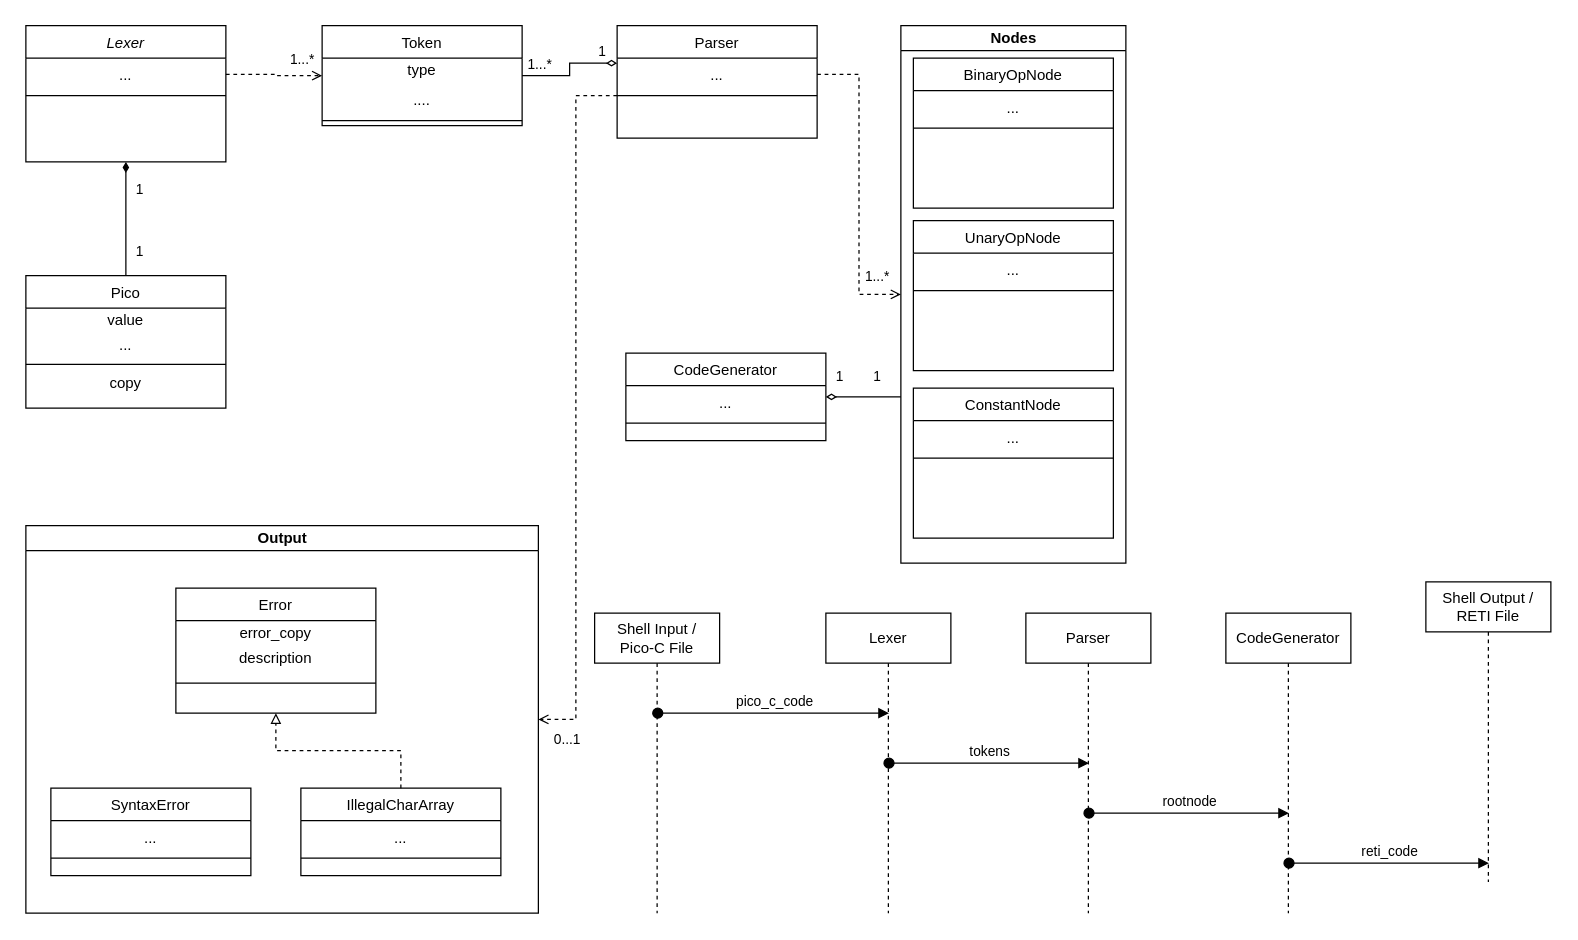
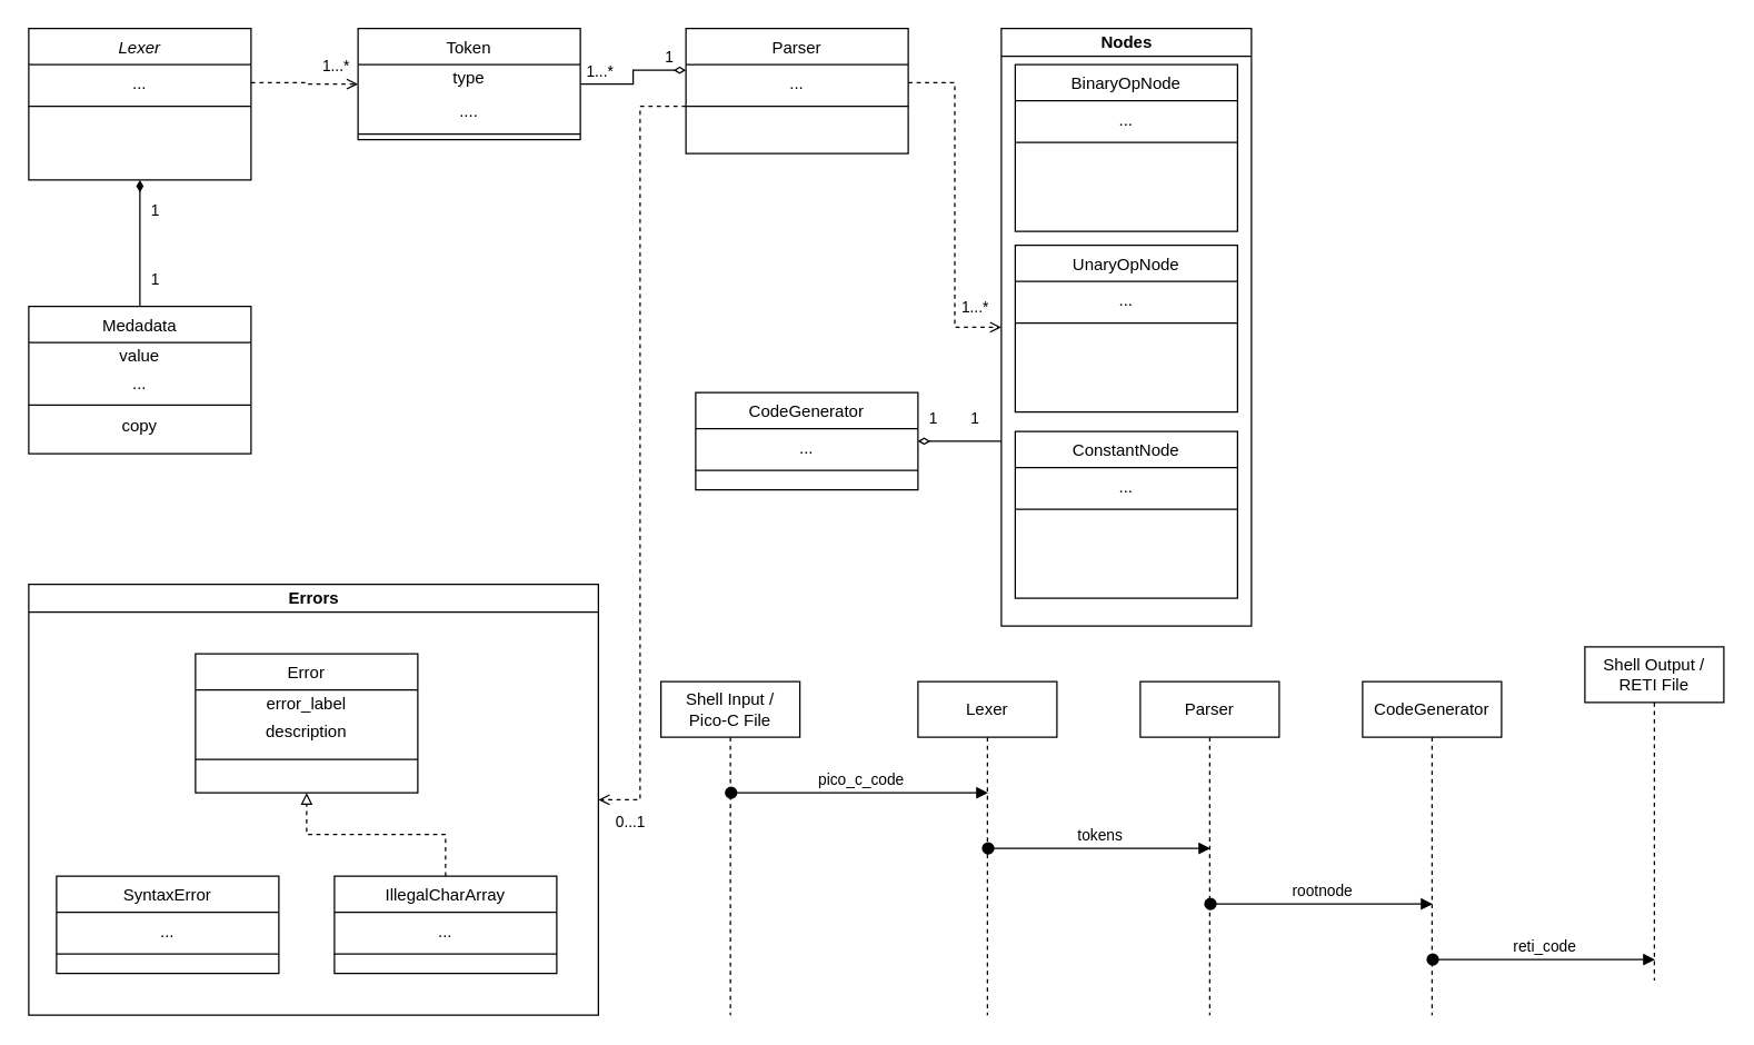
  <mxCell id="0" />
  <mxCell id="1" parent="0" />
  <mxCell id="2" value="Lexer" style="swimlane;fontStyle=2;align=center;verticalAlign=top;childLayout=stackLayout;horizontal=1;startSize=26;horizontalStack=0;resizeParent=1;resizeLast=0;collapsible=1;marginBottom=0;rounded=0;shadow=0;strokeWidth=1;" parent="1" vertex="1"><mxGeometry x="20" y="20" width="160" height="109" as="geometry"><mxRectangle x="230" y="140" width="160" height="26" as="alternateBounds" /></mxGeometry></mxCell>
  <mxCell id="3" value="..." style="text;align=center;verticalAlign=top;spacingLeft=4;spacingRight=4;overflow=hidden;rotatable=0;points=[[0,0.5],[1,0.5]];portConstraint=eastwest;rounded=0;shadow=0;html=0;" parent="2" vertex="1"><mxGeometry y="26" width="160" height="26" as="geometry" /></mxCell>
  <mxCell id="4" value="" style="line;html=1;strokeWidth=1;align=left;verticalAlign=middle;spacingTop=-1;spacingLeft=3;spacingRight=3;rotatable=0;labelPosition=right;points=[];portConstraint=eastwest;" parent="2" vertex="1"><mxGeometry y="52" width="160" height="8" as="geometry" /></mxCell>
  <mxCell id="5" value="Token" style="swimlane;fontStyle=0;align=center;verticalAlign=top;childLayout=stackLayout;horizontal=1;startSize=26;horizontalStack=0;resizeParent=1;resizeLast=0;collapsible=1;marginBottom=0;rounded=0;shadow=0;strokeWidth=1;" parent="1" vertex="1"><mxGeometry x="257" y="20" width="160" height="80" as="geometry"><mxRectangle x="130" y="380" width="160" height="26" as="alternateBounds" /></mxGeometry></mxCell>
  <mxCell id="6" value="type" style="text;html=1;strokeColor=none;fillColor=none;align=center;verticalAlign=middle;whiteSpace=wrap;rounded=0;" parent="5" vertex="1"><mxGeometry y="26" width="160" height="20" as="geometry" /></mxCell>
  <mxCell id="7" value="...." style="text;align=center;verticalAlign=top;spacingLeft=4;spacingRight=4;overflow=hidden;rotatable=0;points=[[0,0.5],[1,0.5]];portConstraint=eastwest;" parent="5" vertex="1"><mxGeometry y="46" width="160" height="26" as="geometry" /></mxCell>
  <mxCell id="8" value="" style="line;html=1;strokeWidth=1;align=left;verticalAlign=middle;spacingTop=-1;spacingLeft=3;spacingRight=3;rotatable=0;labelPosition=right;points=[];portConstraint=eastwest;" parent="5" vertex="1"><mxGeometry y="72" width="160" height="8" as="geometry" /></mxCell>
- <mxCell id="9" value="Pico" style="swimlane;fontStyle=0;align=center;verticalAlign=top;childLayout=stackLayout;horizontal=1;startSize=26;horizontalStack=0;resizeParent=1;resizeLast=0;collapsible=1;marginBottom=0;rounded=0;shadow=0;strokeWidth=1;" parent="1" vertex="1"><mxGeometry x="20" y="220" width="160" height="106" as="geometry"><mxRectangle x="340" y="380" width="170" height="26" as="alternateBounds" /></mxGeometry></mxCell>
+ <mxCell id="9" value="Medadata" style="swimlane;fontStyle=0;align=center;verticalAlign=top;childLayout=stackLayout;horizontal=1;startSize=26;horizontalStack=0;resizeParent=1;resizeLast=0;collapsible=1;marginBottom=0;rounded=0;shadow=0;strokeWidth=1;" parent="1" vertex="1"><mxGeometry x="20" y="220" width="160" height="106" as="geometry"><mxRectangle x="340" y="380" width="170" height="26" as="alternateBounds" /></mxGeometry></mxCell>
  <mxCell id="10" value="value" style="text;html=1;strokeColor=none;fillColor=none;align=center;verticalAlign=middle;whiteSpace=wrap;rounded=0;" parent="9" vertex="1"><mxGeometry y="26" width="160" height="20" as="geometry" /></mxCell>
  <mxCell id="11" value="..." style="text;html=1;strokeColor=none;fillColor=none;align=center;verticalAlign=middle;whiteSpace=wrap;rounded=0;" parent="9" vertex="1"><mxGeometry y="46" width="160" height="20" as="geometry" /></mxCell>
  <mxCell id="12" value="" style="line;html=1;strokeWidth=1;align=left;verticalAlign=middle;spacingTop=-1;spacingLeft=3;spacingRight=3;rotatable=0;labelPosition=right;points=[];portConstraint=eastwest;" parent="9" vertex="1"><mxGeometry y="66" width="160" height="10" as="geometry" /></mxCell>
  <mxCell id="13" value="copy" style="text;html=1;strokeColor=none;fillColor=none;align=center;verticalAlign=middle;whiteSpace=wrap;rounded=0;" parent="9" vertex="1"><mxGeometry y="76" width="160" height="20" as="geometry" /></mxCell>
  <mxCell id="14" value="Parser" style="swimlane;fontStyle=0;align=center;verticalAlign=top;childLayout=stackLayout;horizontal=1;startSize=26;horizontalStack=0;resizeParent=1;resizeLast=0;collapsible=1;marginBottom=0;rounded=0;shadow=0;strokeWidth=1;" parent="1" vertex="1"><mxGeometry x="493" y="20" width="160" height="90" as="geometry"><mxRectangle x="550" y="140" width="160" height="26" as="alternateBounds" /></mxGeometry></mxCell>
  <mxCell id="15" value="..." style="text;align=center;verticalAlign=top;spacingLeft=4;spacingRight=4;overflow=hidden;rotatable=0;points=[[0,0.5],[1,0.5]];portConstraint=eastwest;" parent="14" vertex="1"><mxGeometry y="26" width="160" height="26" as="geometry" /></mxCell>
  <mxCell id="16" value="" style="line;html=1;strokeWidth=1;align=left;verticalAlign=middle;spacingTop=-1;spacingLeft=3;spacingRight=3;rotatable=0;labelPosition=right;points=[];portConstraint=eastwest;" parent="14" vertex="1"><mxGeometry y="52" width="160" height="8" as="geometry" /></mxCell>
  <mxCell id="17" value="" style="edgeStyle=orthogonalEdgeStyle;rounded=0;orthogonalLoop=1;jettySize=auto;html=1;endArrow=none;endFill=0;startArrow=diamondThin;startFill=1;" parent="1" source="2" target="9" edge="1"><mxGeometry x="40" y="56" as="geometry"><Array as="points" /></mxGeometry></mxCell>
  <mxCell id="18" value="1" style="edgeLabel;html=1;align=center;verticalAlign=middle;resizable=0;points=[];" parent="17" vertex="1" connectable="0"><mxGeometry relative="1" as="geometry"><mxPoint x="10" y="-25" as="offset" /></mxGeometry></mxCell>
  <mxCell id="19" value="1" style="edgeLabel;html=1;align=center;verticalAlign=middle;resizable=0;points=[];" parent="17" vertex="1" connectable="0"><mxGeometry relative="1" as="geometry"><mxPoint x="10" y="25" as="offset" /></mxGeometry></mxCell>
  <mxCell id="20" value="CodeGenerator" style="swimlane;fontStyle=0;align=center;verticalAlign=top;childLayout=stackLayout;horizontal=1;startSize=26;horizontalStack=0;resizeParent=1;resizeLast=0;collapsible=1;marginBottom=0;rounded=0;shadow=0;strokeWidth=1;" parent="1" vertex="1"><mxGeometry x="500" y="282" width="160" height="70" as="geometry"><mxRectangle x="550" y="140" width="160" height="26" as="alternateBounds" /></mxGeometry></mxCell>
  <mxCell id="21" value="..." style="text;align=center;verticalAlign=top;spacingLeft=4;spacingRight=4;overflow=hidden;rotatable=0;points=[[0,0.5],[1,0.5]];portConstraint=eastwest;" parent="20" vertex="1"><mxGeometry y="26" width="160" height="26" as="geometry" /></mxCell>
  <mxCell id="22" value="" style="line;html=1;strokeWidth=1;align=left;verticalAlign=middle;spacingTop=-1;spacingLeft=3;spacingRight=3;rotatable=0;labelPosition=right;points=[];portConstraint=eastwest;" parent="20" vertex="1"><mxGeometry y="52" width="160" height="8" as="geometry" /></mxCell>
  <mxCell id="23" style="edgeStyle=orthogonalEdgeStyle;rounded=0;orthogonalLoop=1;jettySize=auto;html=1;endArrow=none;endFill=0;startArrow=diamondThin;startFill=0;" parent="1" source="14" target="5" edge="1"><mxGeometry x="40" y="56" as="geometry"><Array as="points"><mxPoint x="455" y="50" /><mxPoint x="455" y="60" /></Array></mxGeometry></mxCell>
  <mxCell id="24" value="1" style="edgeLabel;html=1;align=center;verticalAlign=middle;resizable=0;points=[];" parent="23" vertex="1" connectable="0"><mxGeometry relative="1" as="geometry"><mxPoint x="25" y="-15" as="offset" /></mxGeometry></mxCell>
  <mxCell id="25" value="1...*" style="edgeLabel;html=1;align=center;verticalAlign=middle;resizable=0;points=[];" parent="23" vertex="1" connectable="0"><mxGeometry relative="1" as="geometry"><mxPoint x="-25" y="-5" as="offset" /></mxGeometry></mxCell>
  <mxCell id="26" value="Nodes" style="swimlane;html=1;startSize=20;horizontal=1;containerType=tree;newEdgeStyle={&quot;edgeStyle&quot;:&quot;elbowEdgeStyle&quot;,&quot;startArrow&quot;:&quot;none&quot;,&quot;endArrow&quot;:&quot;none&quot;};" parent="1" vertex="1"><mxGeometry x="720" y="20" width="180" height="430" as="geometry" /></mxCell>
  <mxCell id="27" value="BinaryOpNode" style="swimlane;fontStyle=0;align=center;verticalAlign=top;childLayout=stackLayout;horizontal=1;startSize=26;horizontalStack=0;resizeParent=1;resizeLast=0;collapsible=1;marginBottom=0;rounded=0;shadow=0;strokeWidth=1;" parent="26" vertex="1"><mxGeometry x="10" y="26" width="160" height="120" as="geometry"><mxRectangle x="550" y="140" width="160" height="26" as="alternateBounds" /></mxGeometry></mxCell>
  <mxCell id="28" value="..." style="text;align=center;verticalAlign=top;spacingLeft=4;spacingRight=4;overflow=hidden;rotatable=0;points=[[0,0.5],[1,0.5]];portConstraint=eastwest;" parent="27" vertex="1"><mxGeometry y="26" width="160" height="26" as="geometry" /></mxCell>
  <mxCell id="29" value="" style="line;html=1;strokeWidth=1;align=left;verticalAlign=middle;spacingTop=-1;spacingLeft=3;spacingRight=3;rotatable=0;labelPosition=right;points=[];portConstraint=eastwest;" parent="27" vertex="1"><mxGeometry y="52" width="160" height="8" as="geometry" /></mxCell>
  <mxCell id="30" value="UnaryOpNode" style="swimlane;fontStyle=0;align=center;verticalAlign=top;childLayout=stackLayout;horizontal=1;startSize=26;horizontalStack=0;resizeParent=1;resizeLast=0;collapsible=1;marginBottom=0;rounded=0;shadow=0;strokeWidth=1;" parent="26" vertex="1"><mxGeometry x="10" y="156" width="160" height="120" as="geometry"><mxRectangle x="550" y="140" width="160" height="26" as="alternateBounds" /></mxGeometry></mxCell>
  <mxCell id="31" value="..." style="text;align=center;verticalAlign=top;spacingLeft=4;spacingRight=4;overflow=hidden;rotatable=0;points=[[0,0.5],[1,0.5]];portConstraint=eastwest;" parent="30" vertex="1"><mxGeometry y="26" width="160" height="26" as="geometry" /></mxCell>
  <mxCell id="32" value="" style="line;html=1;strokeWidth=1;align=left;verticalAlign=middle;spacingTop=-1;spacingLeft=3;spacingRight=3;rotatable=0;labelPosition=right;points=[];portConstraint=eastwest;" parent="30" vertex="1"><mxGeometry y="52" width="160" height="8" as="geometry" /></mxCell>
  <mxCell id="33" value="ConstantNode" style="swimlane;fontStyle=0;align=center;verticalAlign=top;childLayout=stackLayout;horizontal=1;startSize=26;horizontalStack=0;resizeParent=1;resizeLast=0;collapsible=1;marginBottom=0;rounded=0;shadow=0;strokeWidth=1;" parent="26" vertex="1"><mxGeometry x="10" y="290" width="160" height="120" as="geometry"><mxRectangle x="550" y="140" width="160" height="26" as="alternateBounds" /></mxGeometry></mxCell>
  <mxCell id="34" value="..." style="text;align=center;verticalAlign=top;spacingLeft=4;spacingRight=4;overflow=hidden;rotatable=0;points=[[0,0.5],[1,0.5]];portConstraint=eastwest;" parent="33" vertex="1"><mxGeometry y="26" width="160" height="26" as="geometry" /></mxCell>
  <mxCell id="35" value="" style="line;html=1;strokeWidth=1;align=left;verticalAlign=middle;spacingTop=-1;spacingLeft=3;spacingRight=3;rotatable=0;labelPosition=right;points=[];portConstraint=eastwest;" parent="33" vertex="1"><mxGeometry y="52" width="160" height="8" as="geometry" /></mxCell>
  <mxCell id="36" style="edgeStyle=orthogonalEdgeStyle;rounded=0;orthogonalLoop=1;jettySize=auto;html=1;startArrow=diamondThin;startFill=0;endArrow=none;endFill=0;" parent="1" source="20" target="26" edge="1"><mxGeometry x="40" y="56" as="geometry"><mxPoint x="680" y="315" as="targetPoint" /><Array as="points"><mxPoint x="700" y="317" /><mxPoint x="700" y="317" /></Array></mxGeometry></mxCell>
  <mxCell id="37" value="1" style="edgeLabel;html=1;align=center;verticalAlign=middle;resizable=0;points=[];" parent="36" vertex="1" connectable="0"><mxGeometry relative="1" as="geometry"><mxPoint x="-20" y="-17" as="offset" /></mxGeometry></mxCell>
  <mxCell id="38" value="1" style="edgeLabel;html=1;align=center;verticalAlign=middle;resizable=0;points=[];" parent="36" vertex="1" connectable="0"><mxGeometry relative="1" as="geometry"><mxPoint x="10" y="-17" as="offset" /></mxGeometry></mxCell>
- <mxCell id="39" value="Output" style="swimlane;html=1;startSize=20;horizontal=1;containerType=tree;newEdgeStyle={&quot;edgeStyle&quot;:&quot;elbowEdgeStyle&quot;,&quot;startArrow&quot;:&quot;none&quot;,&quot;endArrow&quot;:&quot;none&quot;};" parent="1" vertex="1"><mxGeometry x="20" y="420" width="410" height="310" as="geometry" /></mxCell>
+ <mxCell id="39" value="Errors" style="swimlane;html=1;startSize=20;horizontal=1;containerType=tree;newEdgeStyle={&quot;edgeStyle&quot;:&quot;elbowEdgeStyle&quot;,&quot;startArrow&quot;:&quot;none&quot;,&quot;endArrow&quot;:&quot;none&quot;};" parent="1" vertex="1"><mxGeometry x="20" y="420" width="410" height="310" as="geometry" /></mxCell>
  <mxCell id="40" value="Error" style="swimlane;fontStyle=0;align=center;verticalAlign=top;childLayout=stackLayout;horizontal=1;startSize=26;horizontalStack=0;resizeParent=1;resizeLast=0;collapsible=1;marginBottom=0;rounded=0;shadow=0;strokeWidth=1;" parent="39" vertex="1"><mxGeometry x="120" y="50" width="160" height="100" as="geometry"><mxRectangle x="340" y="380" width="170" height="26" as="alternateBounds" /></mxGeometry></mxCell>
- <mxCell id="41" value="error_copy" style="text;html=1;strokeColor=none;fillColor=none;align=center;verticalAlign=middle;whiteSpace=wrap;rounded=0;" parent="40" vertex="1"><mxGeometry y="26" width="160" height="20" as="geometry" /></mxCell>
+ <mxCell id="41" value="error_label" style="text;html=1;strokeColor=none;fillColor=none;align=center;verticalAlign=middle;whiteSpace=wrap;rounded=0;" parent="40" vertex="1"><mxGeometry y="26" width="160" height="20" as="geometry" /></mxCell>
  <mxCell id="42" value="description" style="text;html=1;strokeColor=none;fillColor=none;align=center;verticalAlign=middle;whiteSpace=wrap;rounded=0;" parent="40" vertex="1"><mxGeometry y="46" width="160" height="20" as="geometry" /></mxCell>
  <mxCell id="43" value="" style="line;html=1;strokeWidth=1;align=left;verticalAlign=middle;spacingTop=-1;spacingLeft=3;spacingRight=3;rotatable=0;labelPosition=right;points=[];portConstraint=eastwest;" parent="40" vertex="1"><mxGeometry y="66" width="160" height="20" as="geometry" /></mxCell>
  <mxCell id="44" value="SyntaxError" style="swimlane;fontStyle=0;align=center;verticalAlign=top;childLayout=stackLayout;horizontal=1;startSize=26;horizontalStack=0;resizeParent=1;resizeLast=0;collapsible=1;marginBottom=0;rounded=0;shadow=0;strokeWidth=1;" parent="39" vertex="1"><mxGeometry x="20" y="210" width="160" height="70" as="geometry"><mxRectangle x="340" y="380" width="170" height="26" as="alternateBounds" /></mxGeometry></mxCell>
  <mxCell id="45" value="..." style="text;align=center;verticalAlign=top;spacingLeft=4;spacingRight=4;overflow=hidden;rotatable=0;points=[[0,0.5],[1,0.5]];portConstraint=eastwest;" parent="44" vertex="1"><mxGeometry y="26" width="160" height="26" as="geometry" /></mxCell>
  <mxCell id="46" value="" style="line;html=1;strokeWidth=1;align=left;verticalAlign=middle;spacingTop=-1;spacingLeft=3;spacingRight=3;rotatable=0;labelPosition=right;points=[];portConstraint=eastwest;" parent="44" vertex="1"><mxGeometry y="52" width="160" height="8" as="geometry" /></mxCell>
  <mxCell id="47" value="IllegalCharArray" style="swimlane;fontStyle=0;align=center;verticalAlign=top;childLayout=stackLayout;horizontal=1;startSize=26;horizontalStack=0;resizeParent=1;resizeLast=0;collapsible=1;marginBottom=0;rounded=0;shadow=0;strokeWidth=1;" parent="39" vertex="1"><mxGeometry x="220" y="210" width="160" height="70" as="geometry"><mxRectangle x="340" y="380" width="170" height="26" as="alternateBounds" /></mxGeometry></mxCell>
  <mxCell id="48" value="..." style="text;align=center;verticalAlign=top;spacingLeft=4;spacingRight=4;overflow=hidden;rotatable=0;points=[[0,0.5],[1,0.5]];portConstraint=eastwest;" parent="47" vertex="1"><mxGeometry y="26" width="160" height="26" as="geometry" /></mxCell>
  <mxCell id="49" value="" style="line;html=1;strokeWidth=1;align=left;verticalAlign=middle;spacingTop=-1;spacingLeft=3;spacingRight=3;rotatable=0;labelPosition=right;points=[];portConstraint=eastwest;" parent="47" vertex="1"><mxGeometry y="52" width="160" height="8" as="geometry" /></mxCell>
  <mxCell id="50" style="edgeStyle=orthogonalEdgeStyle;rounded=0;orthogonalLoop=1;jettySize=auto;html=1;endArrow=block;endFill=0;dashed=1;" parent="39" source="47" target="40" edge="1"><mxGeometry relative="1" as="geometry"><mxPoint x="-220" y="410" as="targetPoint" /></mxGeometry></mxCell>
  <mxCell id="51" value="&lt;span&gt;Shell Input /&lt;/span&gt;&lt;br&gt;&lt;span&gt;Pico-C File&lt;/span&gt;" style="shape=umlLifeline;perimeter=lifelinePerimeter;whiteSpace=wrap;html=1;container=1;collapsible=0;recursiveResize=0;outlineConnect=0;flipH=1;" parent="1" vertex="1"><mxGeometry x="475" y="490" width="100" height="240" as="geometry" /></mxCell>
  <mxCell id="52" value="Lexer" style="shape=umlLifeline;perimeter=lifelinePerimeter;whiteSpace=wrap;html=1;container=1;collapsible=0;recursiveResize=0;outlineConnect=0;flipH=1;" parent="1" vertex="1"><mxGeometry x="660" y="490" width="100" height="240" as="geometry" /></mxCell>
  <mxCell id="53" value="Parser" style="shape=umlLifeline;perimeter=lifelinePerimeter;whiteSpace=wrap;html=1;container=1;collapsible=0;recursiveResize=0;outlineConnect=0;flipH=1;" parent="1" vertex="1"><mxGeometry x="820" y="490" width="100" height="240" as="geometry" /></mxCell>
  <mxCell id="54" value="CodeGenerator" style="shape=umlLifeline;perimeter=lifelinePerimeter;whiteSpace=wrap;html=1;container=1;collapsible=0;recursiveResize=0;outlineConnect=0;flipH=1;" parent="1" vertex="1"><mxGeometry x="980" y="490" width="100" height="240" as="geometry" /></mxCell>
  <mxCell id="55" value="&lt;span&gt;Shell Output /&lt;/span&gt;&lt;br&gt;&lt;span&gt;RETI File&lt;/span&gt;" style="shape=umlLifeline;perimeter=lifelinePerimeter;whiteSpace=wrap;html=1;container=1;collapsible=0;recursiveResize=0;outlineConnect=0;flipH=1;" parent="1" vertex="1"><mxGeometry x="1140" y="465" width="100" height="240" as="geometry" /></mxCell>
  <mxCell id="56" value="pico_c_code" style="html=1;verticalAlign=bottom;startArrow=oval;startFill=1;endArrow=block;startSize=8;" parent="1" source="51" target="52" edge="1"><mxGeometry width="60" relative="1" as="geometry"><mxPoint x="600" y="630" as="sourcePoint" /><mxPoint x="790" y="580" as="targetPoint" /><Array as="points"><mxPoint x="630" y="570" /></Array></mxGeometry></mxCell>
  <mxCell id="57" value="tokens" style="html=1;verticalAlign=bottom;startArrow=oval;startFill=1;endArrow=block;startSize=8;" parent="1" source="52" target="53" edge="1"><mxGeometry width="60" relative="1" as="geometry"><mxPoint x="740" y="620" as="sourcePoint" /><mxPoint x="980" y="620" as="targetPoint" /><Array as="points"><mxPoint x="750" y="610" /></Array></mxGeometry></mxCell>
  <mxCell id="58" value="rootnode" style="html=1;verticalAlign=bottom;startArrow=oval;startFill=1;endArrow=block;startSize=8;" parent="1" source="53" target="54" edge="1"><mxGeometry width="60" relative="1" as="geometry"><mxPoint x="880" y="730" as="sourcePoint" /><mxPoint x="1120" y="730" as="targetPoint" /><Array as="points"><mxPoint x="910" y="650" /></Array></mxGeometry></mxCell>
  <mxCell id="59" value="reti_code" style="html=1;verticalAlign=bottom;startArrow=oval;startFill=1;endArrow=block;startSize=8;" parent="1" source="54" target="55" edge="1"><mxGeometry width="60" relative="1" as="geometry"><mxPoint x="920" y="770" as="sourcePoint" /><mxPoint x="1160" y="770" as="targetPoint" /><Array as="points"><mxPoint x="1050" y="690" /></Array></mxGeometry></mxCell>
  <mxCell id="60" style="edgeStyle=orthogonalEdgeStyle;rounded=0;orthogonalLoop=1;jettySize=auto;html=1;dashed=1;endArrow=open;endFill=0;" parent="1" source="3" target="5" edge="1"><mxGeometry relative="1" as="geometry" /></mxCell>
  <mxCell id="61" value="1...*" style="edgeLabel;html=1;align=center;verticalAlign=middle;resizable=0;points=[];" parent="60" vertex="1" connectable="0"><mxGeometry x="0.803" y="2" relative="1" as="geometry"><mxPoint x="-9" y="-12" as="offset" /></mxGeometry></mxCell>
  <mxCell id="62" style="edgeStyle=orthogonalEdgeStyle;rounded=0;orthogonalLoop=1;jettySize=auto;html=1;dashed=1;endArrow=open;endFill=0;" parent="1" source="15" target="26" edge="1"><mxGeometry relative="1" as="geometry" /></mxCell>
  <mxCell id="63" value="1...*" style="edgeLabel;html=1;align=center;verticalAlign=middle;resizable=0;points=[];" parent="62" vertex="1" connectable="0"><mxGeometry x="0.945" y="1" relative="1" as="geometry"><mxPoint x="-13" y="-14" as="offset" /></mxGeometry></mxCell>
  <mxCell id="64" style="edgeStyle=orthogonalEdgeStyle;rounded=0;orthogonalLoop=1;jettySize=auto;html=1;dashed=1;endArrow=open;endFill=0;" edge="1" parent="1" source="16" target="39"><mxGeometry relative="1" as="geometry"><Array as="points"><mxPoint x="460" y="76" /><mxPoint x="460" y="575" /></Array></mxGeometry></mxCell>
  <mxCell id="65" value="0...1" style="edgeLabel;html=1;align=center;verticalAlign=middle;resizable=0;points=[];" vertex="1" connectable="0" parent="64"><mxGeometry x="0.922" y="1" relative="1" as="geometry"><mxPoint y="14" as="offset" /></mxGeometry></mxCell>
